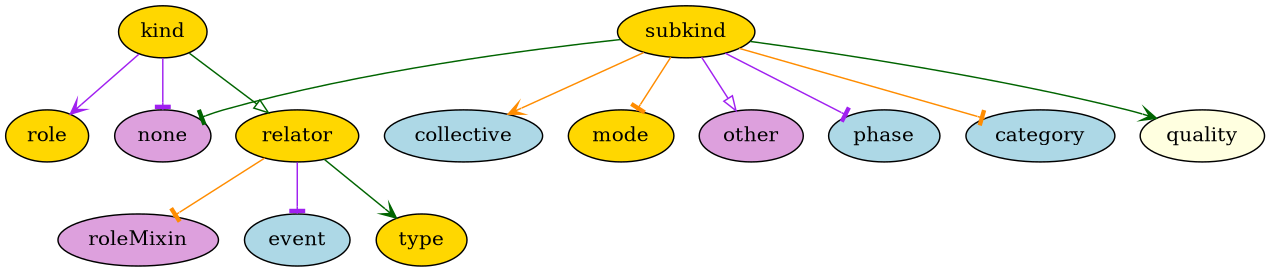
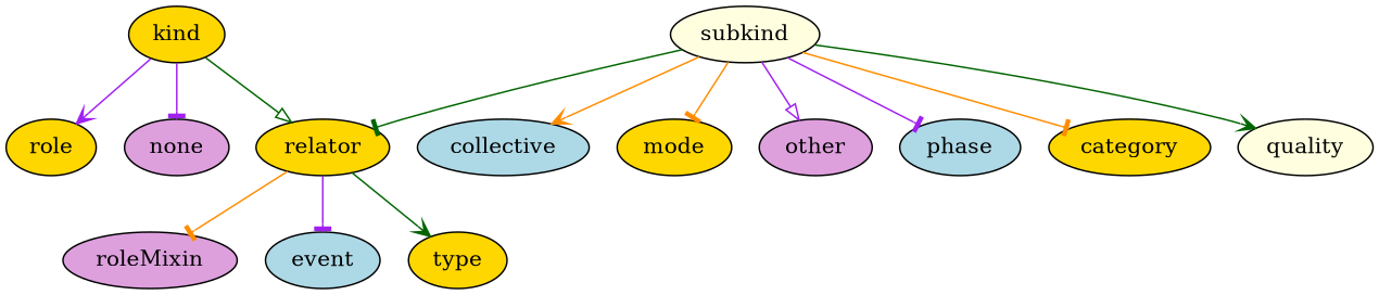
  strict digraph {
    node [fillcolor=gold style=filled]
    edge [arrowhead=tee color=purple]
    kind
    role
    relator
    none [fillcolor=plum]
-   subkind
+   subkind [fillcolor=lightyellow]
    phase [fillcolor=lightblue]
-   category [fillcolor=lightblue]
+   category
    quality [fillcolor=lightyellow]
    collective [fillcolor=lightblue]
    mode
    other [fillcolor=plum]
    roleMixin [fillcolor=plum]
    event [fillcolor=lightblue]
    type
    kind -> role [arrowhead=vee]
    kind -> relator [arrowhead=onormal color=darkgreen]
    kind -> none
    relator -> roleMixin [color=darkorange]
    relator -> event
    relator -> type [arrowhead=vee color=darkgreen]
-   subkind -> none [color=darkgreen]
+   subkind -> relator [color=darkgreen]
    subkind -> phase
    subkind -> category [color=darkorange]
    subkind -> quality [arrowhead=vee color=darkgreen]
    subkind -> collective [arrowhead=vee color=darkorange]
    subkind -> mode [color=darkorange]
    subkind -> other [arrowhead=onormal]
  }
